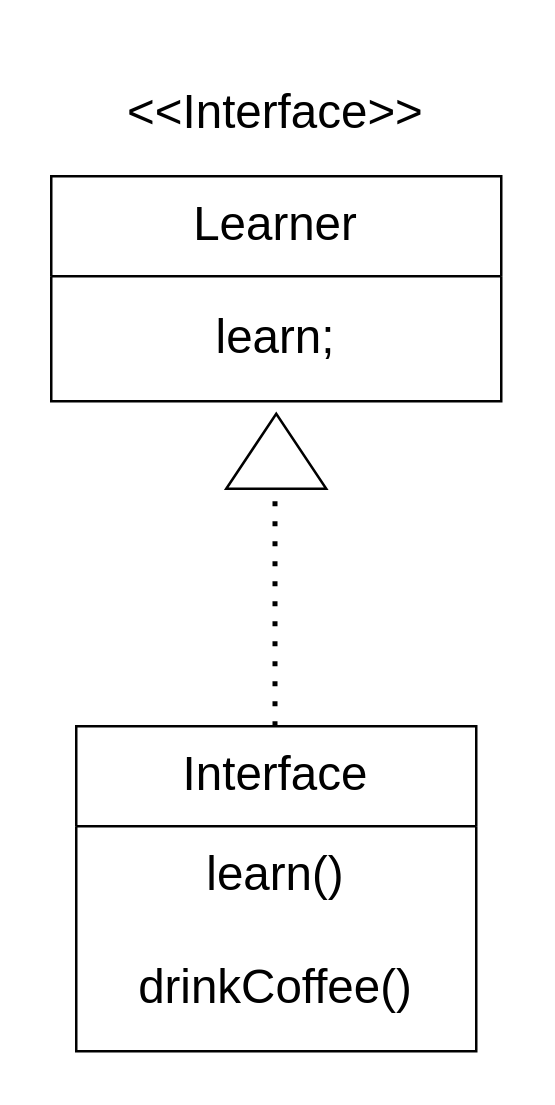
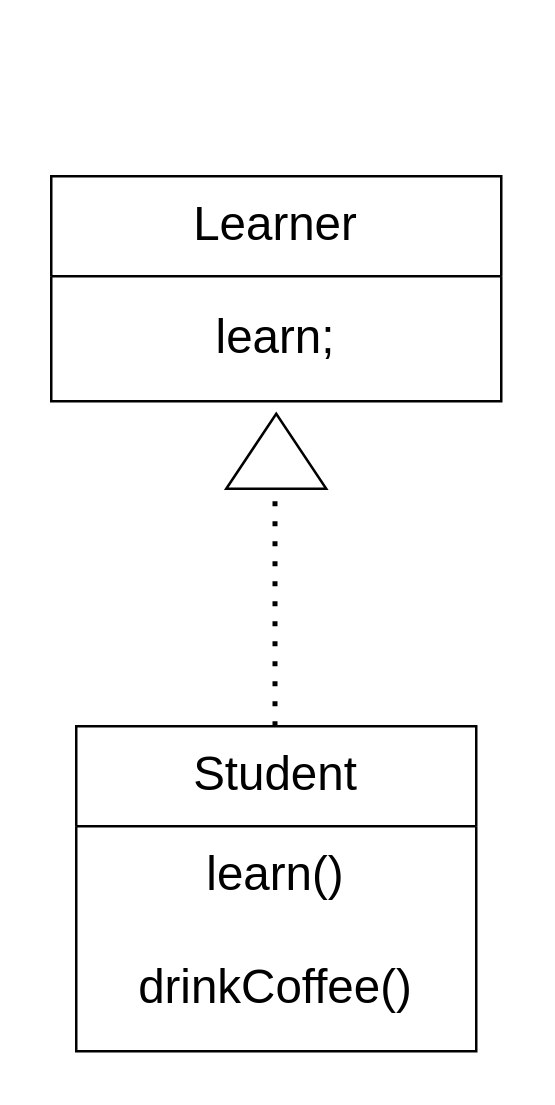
  <mxCell id="0" />
  <mxCell id="1" parent="0" />
  <mxCell id="2" value="&lt;span style=&quot;font-size: 19px;&quot;&gt;Learner&lt;/span&gt;" style="swimlane;fontStyle=0;childLayout=stackLayout;horizontal=1;startSize=40;horizontalStack=0;resizeParent=1;resizeParentMax=0;resizeLast=0;collapsible=1;marginBottom=0;whiteSpace=wrap;html=1;" vertex="1" parent="1"><mxGeometry x="20" y="70" width="180" height="90" as="geometry" /></mxCell>
  <mxCell id="3" value="&lt;font style=&quot;font-size: 19px;&quot;&gt;learn;&lt;/font&gt;" style="text;strokeColor=none;fillColor=none;align=center;verticalAlign=middle;spacingLeft=4;spacingRight=4;overflow=hidden;points=[[0,0.5],[1,0.5]];portConstraint=eastwest;rotatable=0;whiteSpace=wrap;html=1;" vertex="1" parent="2"><mxGeometry y="40" width="180" height="50" as="geometry" /></mxCell>
- <mxCell id="4" value="&lt;font style=&quot;font-size: 19px;&quot;&gt;&amp;lt;&amp;lt;Interface&amp;gt;&amp;gt;&lt;/font&gt;" style="text;strokeColor=none;align=center;fillColor=none;html=1;verticalAlign=middle;whiteSpace=wrap;rounded=0;" vertex="1" parent="1"><mxGeometry x="20" y="20" width="180" height="50" as="geometry" /></mxCell>
- <mxCell id="5" value="&lt;font style=&quot;font-size: 19px;&quot;&gt;Interface&lt;/font&gt;" style="swimlane;fontStyle=0;childLayout=stackLayout;horizontal=1;startSize=40;horizontalStack=0;resizeParent=1;resizeParentMax=0;resizeLast=0;collapsible=1;marginBottom=0;whiteSpace=wrap;html=1;" vertex="1" parent="1"><mxGeometry x="30" y="290" width="160" height="130" as="geometry" /></mxCell>
+ <mxCell id="5" value="&lt;font style=&quot;font-size: 19px;&quot;&gt;Student&lt;/font&gt;" style="swimlane;fontStyle=0;childLayout=stackLayout;horizontal=1;startSize=40;horizontalStack=0;resizeParent=1;resizeParentMax=0;resizeLast=0;collapsible=1;marginBottom=0;whiteSpace=wrap;html=1;" vertex="1" parent="1"><mxGeometry x="30" y="290" width="160" height="130" as="geometry" /></mxCell>
  <mxCell id="6" value="&lt;font style=&quot;font-size: 19px;&quot;&gt;learn()&lt;/font&gt;" style="text;strokeColor=none;fillColor=none;align=center;verticalAlign=middle;spacingLeft=4;spacingRight=4;overflow=hidden;points=[[0,0.5],[1,0.5]];portConstraint=eastwest;rotatable=0;whiteSpace=wrap;html=1;" vertex="1" parent="5"><mxGeometry y="40" width="160" height="40" as="geometry" /></mxCell>
  <mxCell id="7" value="&lt;font style=&quot;font-size: 19px;&quot;&gt;drinkCoffee()&lt;/font&gt;" style="text;strokeColor=none;fillColor=none;align=center;verticalAlign=middle;spacingLeft=4;spacingRight=4;overflow=hidden;points=[[0,0.5],[1,0.5]];portConstraint=eastwest;rotatable=0;whiteSpace=wrap;html=1;" vertex="1" parent="5"><mxGeometry y="80" width="160" height="50" as="geometry" /></mxCell>
  <mxCell id="8" value="" style="endArrow=none;dashed=1;html=1;dashPattern=1 3;strokeWidth=2;rounded=0;" edge="1" parent="1"><mxGeometry width="50" height="50" relative="1" as="geometry"><mxPoint x="109.5" y="290" as="sourcePoint" /><mxPoint x="109.5" y="190" as="targetPoint" /></mxGeometry></mxCell>
  <mxCell id="9" value="" style="triangle;whiteSpace=wrap;html=1;rotation=-90;" vertex="1" parent="1"><mxGeometry x="95" y="160" width="30" height="40" as="geometry" /></mxCell>
  <mxCell id="10" style="edgeStyle=orthogonalEdgeStyle;rounded=0;orthogonalLoop=1;jettySize=auto;html=1;exitX=0;exitY=0.5;exitDx=0;exitDy=0;" edge="1" parent="1" source="9" target="9"><mxGeometry relative="1" as="geometry" /></mxCell>
